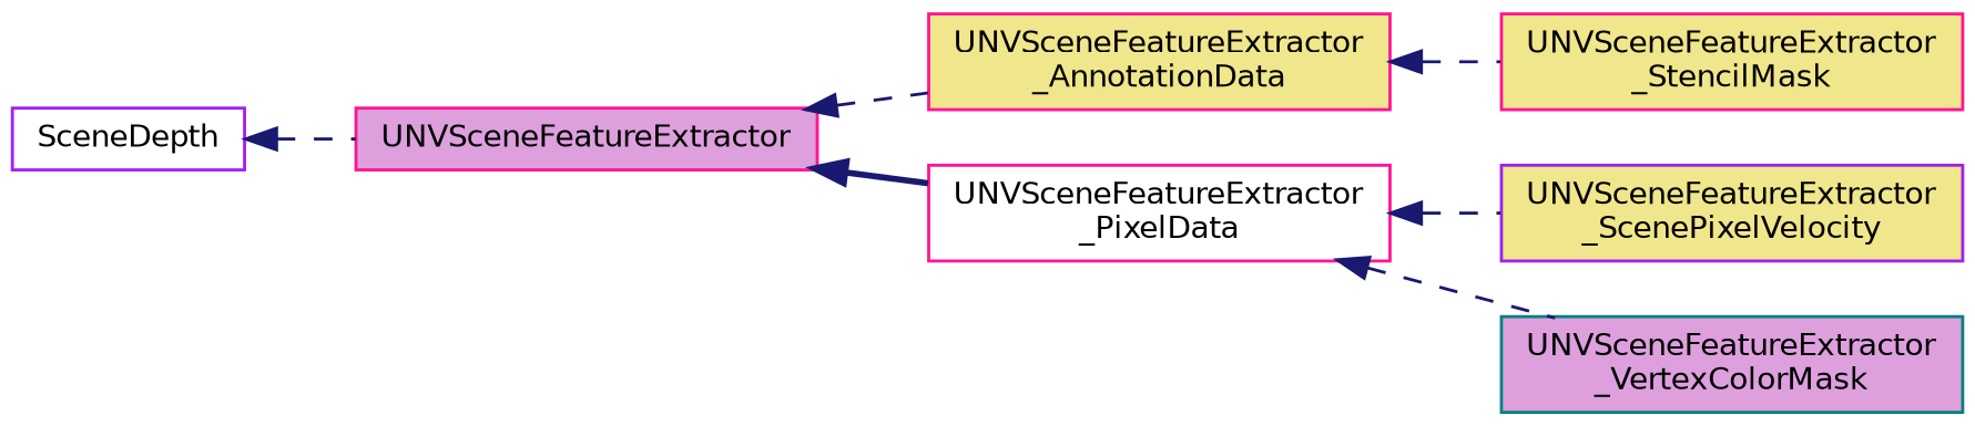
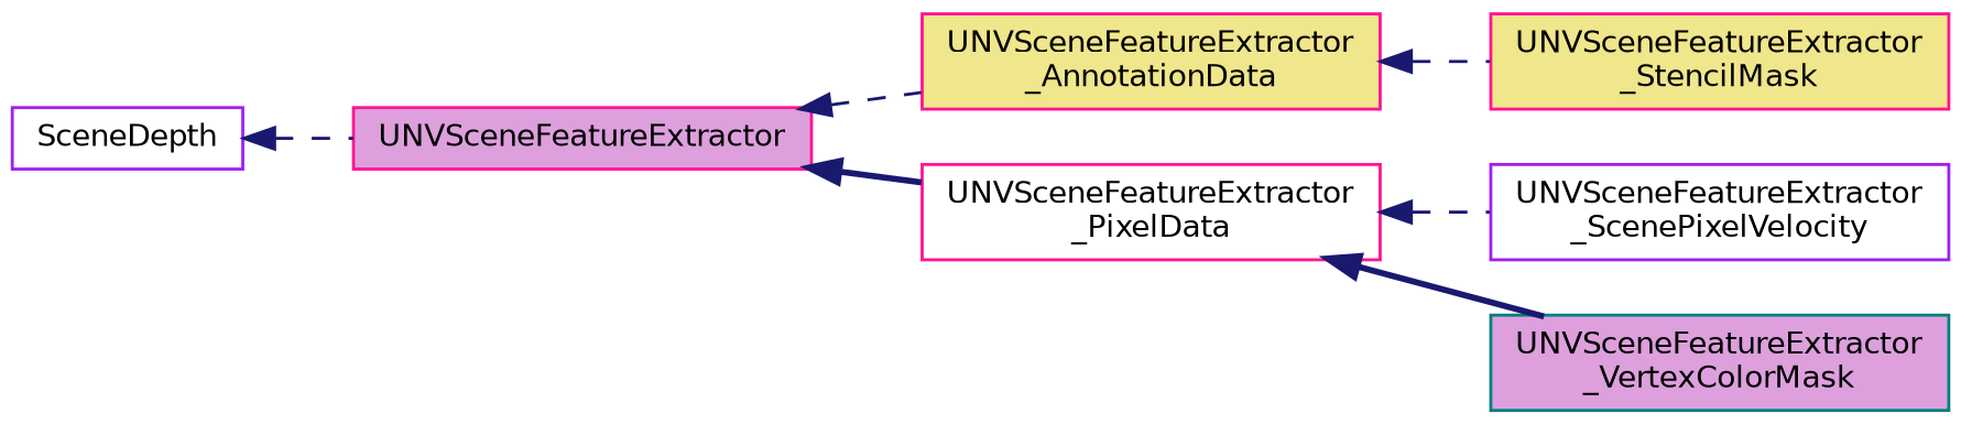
  digraph {
    rankdir=LR
    node [color=deeppink fillcolor=white fontname=Helvetica fontsize=10 shape=record style=filled]
    edge [color=midnightblue dir=back fontname=Helvetica fontsize=10 labelfontname=Helvetica labelfontsize=10 style=dashed]
    n1 [fillcolor=plum fontcolor=black height=0.2 label=UNVSceneFeatureExtractor width=0.4]
    n2 [fillcolor=khaki height=0.2 label="UNVSceneFeatureExtractor\l_AnnotationData" width=0.4]
    n3 [height=0.2 label="UNVSceneFeatureExtractor\l_PixelData" width=0.4]
    n4 [fillcolor=khaki height=0.2 label="UNVSceneFeatureExtractor\l_StencilMask" width=0.4]
-   n5 [color=purple fillcolor=khaki height=0.2 label="UNVSceneFeatureExtractor\l_ScenePixelVelocity" width=0.4]
+   n5 [color=purple height=0.2 label="UNVSceneFeatureExtractor\l_ScenePixelVelocity" width=0.4]
    n6 [color=teal fillcolor=plum height=0.2 label="UNVSceneFeatureExtractor\l_VertexColorMask" width=0.4]
    n7 [color=purple height=0.2 label=SceneDepth width=0.4]
    n1 -> n2
    n1 -> n3 [style=bold]
    n2 -> n4
    n3 -> n5
-   n3 -> n6
+   n3 -> n6 [style=bold]
    n7 -> n1
  }
